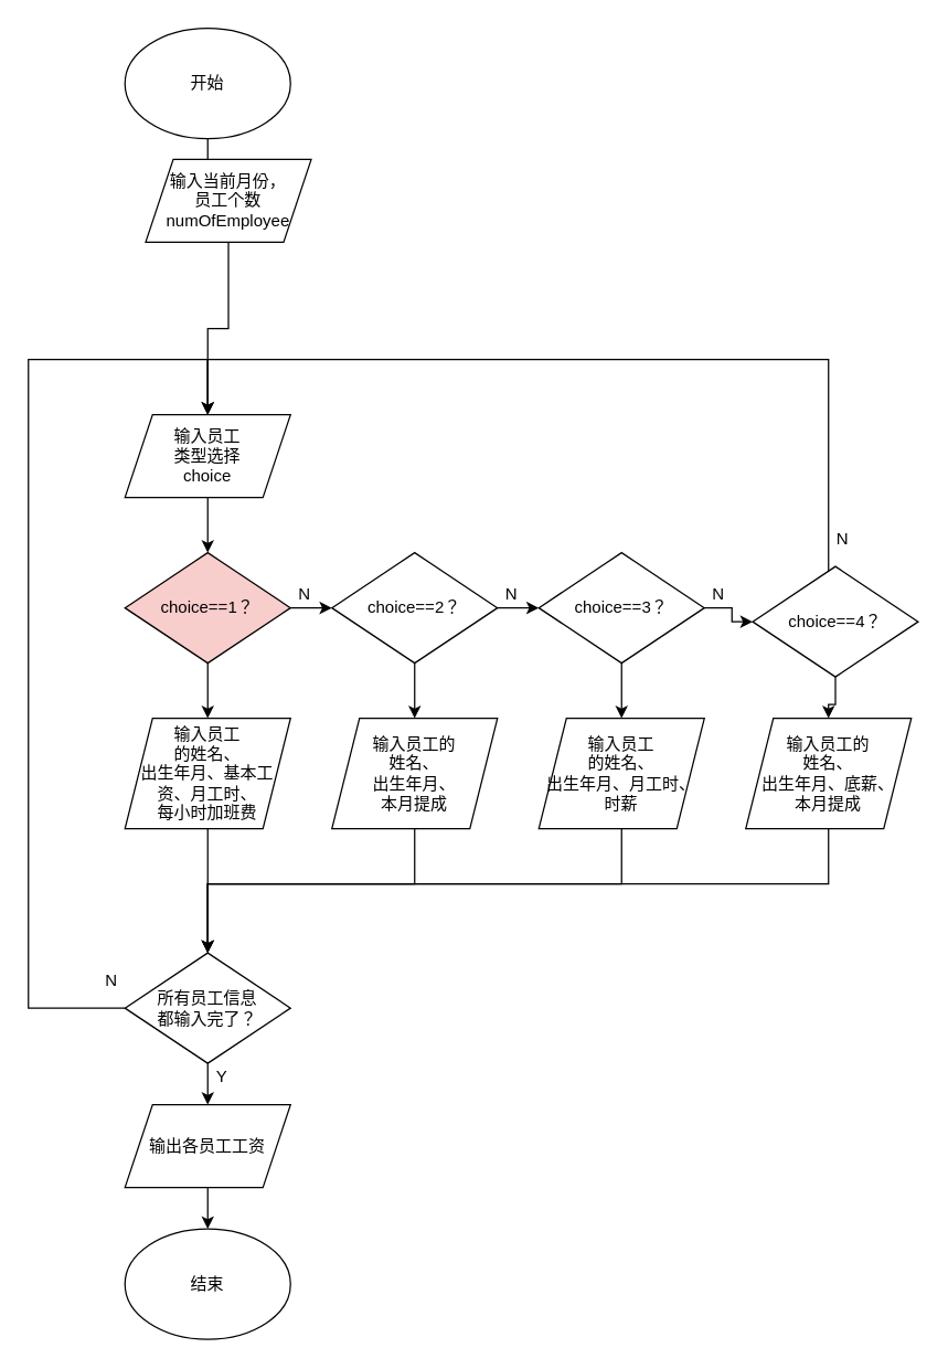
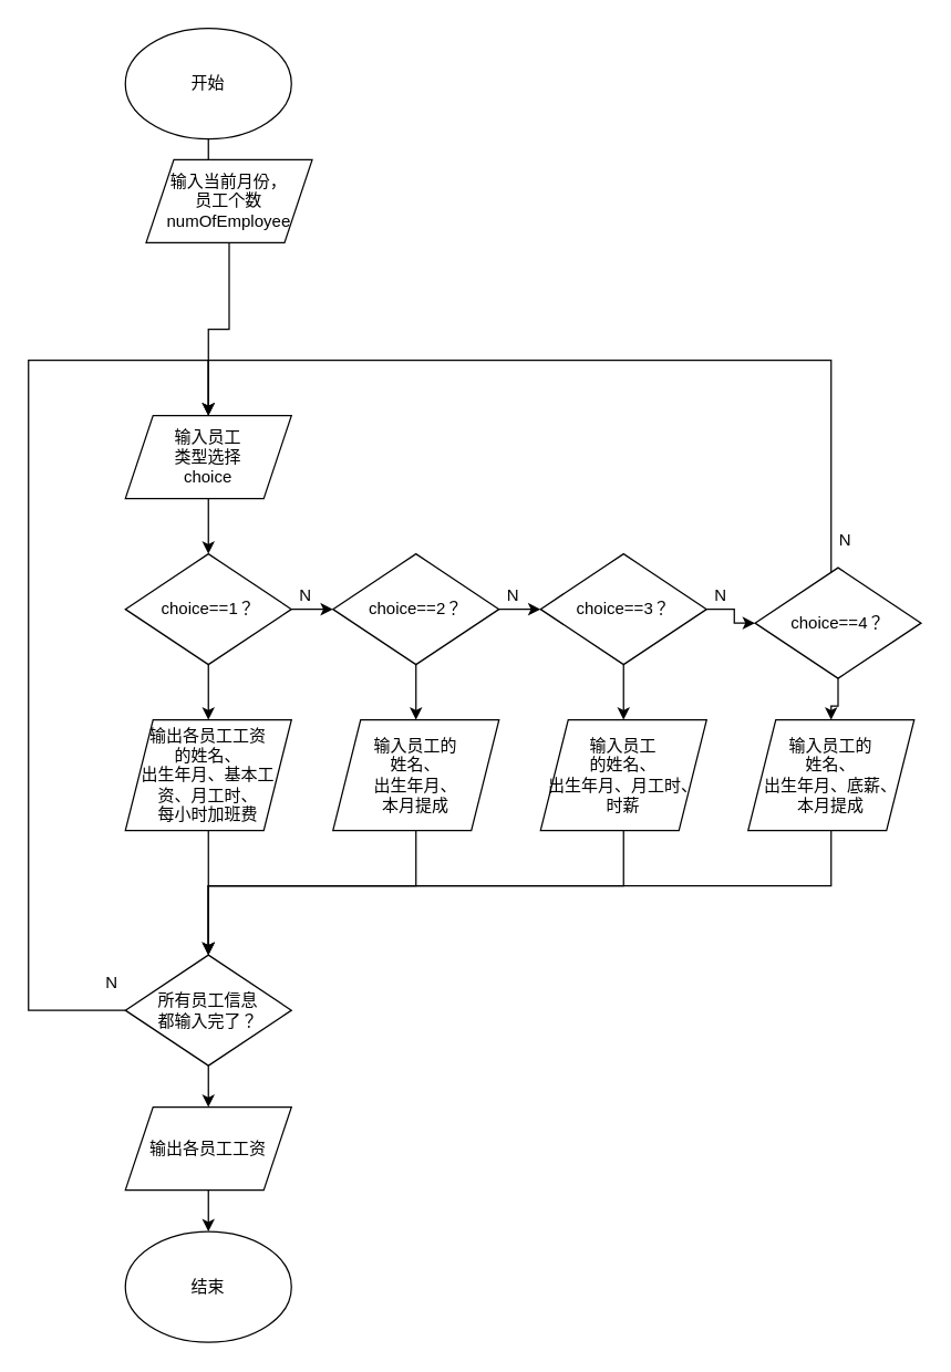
  <mxCell id="0" />
  <mxCell id="1" parent="0" />
  <mxCell id="2" style="edgeStyle=orthogonalEdgeStyle;rounded=0;orthogonalLoop=1;jettySize=auto;html=1;entryX=0.5;entryY=0;entryDx=0;entryDy=0;" edge="1" parent="1" source="3" target="5"><mxGeometry relative="1" as="geometry" /></mxCell>
  <mxCell id="3" value="开始" style="ellipse;whiteSpace=wrap;html=1;" vertex="1" parent="1"><mxGeometry x="90" y="20" width="120" height="80" as="geometry" /></mxCell>
  <mxCell id="4" style="edgeStyle=orthogonalEdgeStyle;rounded=0;orthogonalLoop=1;jettySize=auto;html=1;entryX=0.5;entryY=0;entryDx=0;entryDy=0;" edge="1" parent="1" source="5" target="7"><mxGeometry relative="1" as="geometry" /></mxCell>
  <mxCell id="5" value="输入当前月份，&lt;br&gt;员工个数numOfEmployee" style="shape=parallelogram;perimeter=parallelogramPerimeter;whiteSpace=wrap;html=1;fixedSize=1;" vertex="1" parent="1"><mxGeometry x="105" y="115" width="120" height="60" as="geometry" /></mxCell>
  <mxCell id="6" style="edgeStyle=orthogonalEdgeStyle;rounded=0;orthogonalLoop=1;jettySize=auto;html=1;entryX=0.5;entryY=0;entryDx=0;entryDy=0;" edge="1" parent="1" source="7" target="10"><mxGeometry relative="1" as="geometry" /></mxCell>
  <mxCell id="7" value="输入员工&lt;br&gt;类型选择&lt;br&gt;choice" style="shape=parallelogram;perimeter=parallelogramPerimeter;whiteSpace=wrap;html=1;fixedSize=1;" vertex="1" parent="1"><mxGeometry x="90" y="300" width="120" height="60" as="geometry" /></mxCell>
  <mxCell id="8" style="edgeStyle=orthogonalEdgeStyle;rounded=0;orthogonalLoop=1;jettySize=auto;html=1;entryX=0;entryY=0.5;entryDx=0;entryDy=0;" edge="1" parent="1" source="10" target="13"><mxGeometry relative="1" as="geometry" /></mxCell>
  <mxCell id="9" style="edgeStyle=orthogonalEdgeStyle;rounded=0;orthogonalLoop=1;jettySize=auto;html=1;entryX=0.5;entryY=0;entryDx=0;entryDy=0;" edge="1" parent="1" source="10" target="25"><mxGeometry relative="1" as="geometry" /></mxCell>
- <mxCell id="10" value="choice==1？" style="rhombus;whiteSpace=wrap;html=1;fillColor=#f8cecc;" vertex="1" parent="1"><mxGeometry x="90" y="400" width="120" height="80" as="geometry" /></mxCell>
+ <mxCell id="10" value="choice==1？" style="rhombus;whiteSpace=wrap;html=1;" vertex="1" parent="1"><mxGeometry x="90" y="400" width="120" height="80" as="geometry" /></mxCell>
  <mxCell id="11" style="edgeStyle=orthogonalEdgeStyle;rounded=0;orthogonalLoop=1;jettySize=auto;html=1;entryX=0;entryY=0.5;entryDx=0;entryDy=0;" edge="1" parent="1" source="13" target="16"><mxGeometry relative="1" as="geometry" /></mxCell>
  <mxCell id="12" style="edgeStyle=orthogonalEdgeStyle;rounded=0;orthogonalLoop=1;jettySize=auto;html=1;entryX=0.5;entryY=0;entryDx=0;entryDy=0;" edge="1" parent="1" source="13" target="30"><mxGeometry relative="1" as="geometry"><mxPoint x="300" y="520" as="targetPoint" /></mxGeometry></mxCell>
  <mxCell id="13" value="choice==2？" style="rhombus;whiteSpace=wrap;html=1;" vertex="1" parent="1"><mxGeometry x="240" y="400" width="120" height="80" as="geometry" /></mxCell>
  <mxCell id="14" style="edgeStyle=orthogonalEdgeStyle;rounded=0;orthogonalLoop=1;jettySize=auto;html=1;entryX=0;entryY=0.5;entryDx=0;entryDy=0;" edge="1" parent="1" source="16" target="19"><mxGeometry relative="1" as="geometry" /></mxCell>
  <mxCell id="15" style="edgeStyle=orthogonalEdgeStyle;rounded=0;orthogonalLoop=1;jettySize=auto;html=1;entryX=0.5;entryY=0;entryDx=0;entryDy=0;" edge="1" parent="1" source="16" target="32"><mxGeometry relative="1" as="geometry"><mxPoint x="450" y="520" as="targetPoint" /></mxGeometry></mxCell>
  <mxCell id="16" value="choice==3？" style="rhombus;whiteSpace=wrap;html=1;" vertex="1" parent="1"><mxGeometry x="390" y="400" width="120" height="80" as="geometry" /></mxCell>
  <mxCell id="17" style="edgeStyle=orthogonalEdgeStyle;rounded=0;orthogonalLoop=1;jettySize=auto;html=1;entryX=0.5;entryY=0;entryDx=0;entryDy=0;" edge="1" parent="1" source="19" target="7"><mxGeometry relative="1" as="geometry"><mxPoint x="600" y="290" as="targetPoint" /><Array as="points"><mxPoint x="600" y="260" /><mxPoint x="150" y="260" /></Array></mxGeometry></mxCell>
  <mxCell id="18" style="edgeStyle=orthogonalEdgeStyle;rounded=0;orthogonalLoop=1;jettySize=auto;html=1;entryX=0.5;entryY=0;entryDx=0;entryDy=0;" edge="1" parent="1" source="19" target="34"><mxGeometry relative="1" as="geometry"><mxPoint x="600" y="520" as="targetPoint" /></mxGeometry></mxCell>
  <mxCell id="19" value="choice==4？" style="rhombus;whiteSpace=wrap;html=1;" vertex="1" parent="1"><mxGeometry x="545" y="410" width="120" height="80" as="geometry" /></mxCell>
  <mxCell id="20" value="N" style="text;html=1;align=center;verticalAlign=middle;resizable=0;points=[];autosize=1;strokeColor=none;" vertex="1" parent="1"><mxGeometry x="600" y="380" width="20" height="20" as="geometry" /></mxCell>
  <mxCell id="21" value="N" style="text;html=1;align=center;verticalAlign=middle;resizable=0;points=[];autosize=1;strokeColor=none;" vertex="1" parent="1"><mxGeometry x="210" y="420" width="20" height="20" as="geometry" /></mxCell>
  <mxCell id="22" value="N" style="text;html=1;align=center;verticalAlign=middle;resizable=0;points=[];autosize=1;strokeColor=none;" vertex="1" parent="1"><mxGeometry x="360" y="420" width="20" height="20" as="geometry" /></mxCell>
  <mxCell id="23" value="N" style="text;html=1;align=center;verticalAlign=middle;resizable=0;points=[];autosize=1;strokeColor=none;" vertex="1" parent="1"><mxGeometry x="510" y="420" width="20" height="20" as="geometry" /></mxCell>
  <mxCell id="24" style="edgeStyle=orthogonalEdgeStyle;rounded=0;orthogonalLoop=1;jettySize=auto;html=1;entryX=0.5;entryY=0;entryDx=0;entryDy=0;" edge="1" parent="1" source="25" target="28"><mxGeometry relative="1" as="geometry" /></mxCell>
- <mxCell id="25" value="输入员工&lt;br&gt;的姓名、&lt;br&gt;出生年月、基本工资、月工时、&lt;br&gt;每小时加班费" style="shape=parallelogram;perimeter=parallelogramPerimeter;whiteSpace=wrap;html=1;fixedSize=1;" vertex="1" parent="1"><mxGeometry x="90" y="520" width="120" height="80" as="geometry" /></mxCell>
+ <mxCell id="25" value="输出各员工工资&lt;br&gt;的姓名、&lt;br&gt;出生年月、基本工资、月工时、&lt;br&gt;每小时加班费" style="shape=parallelogram;perimeter=parallelogramPerimeter;whiteSpace=wrap;html=1;fixedSize=1;" vertex="1" parent="1"><mxGeometry x="90" y="520" width="120" height="80" as="geometry" /></mxCell>
  <mxCell id="26" style="edgeStyle=orthogonalEdgeStyle;rounded=0;orthogonalLoop=1;jettySize=auto;html=1;entryX=0.5;entryY=0;entryDx=0;entryDy=0;" edge="1" parent="1" source="28" target="7"><mxGeometry relative="1" as="geometry"><Array as="points"><mxPoint x="20" y="730" /><mxPoint x="20" y="260" /><mxPoint x="150" y="260" /></Array></mxGeometry></mxCell>
  <mxCell id="27" style="edgeStyle=orthogonalEdgeStyle;rounded=0;orthogonalLoop=1;jettySize=auto;html=1;entryX=0.5;entryY=0;entryDx=0;entryDy=0;" edge="1" parent="1" source="28" target="37"><mxGeometry relative="1" as="geometry" /></mxCell>
  <mxCell id="28" value="所有员工信息&lt;br&gt;都输入完了？" style="rhombus;whiteSpace=wrap;html=1;" vertex="1" parent="1"><mxGeometry x="90" y="690" width="120" height="80" as="geometry" /></mxCell>
  <mxCell id="29" style="edgeStyle=orthogonalEdgeStyle;rounded=0;orthogonalLoop=1;jettySize=auto;html=1;entryX=0.5;entryY=0;entryDx=0;entryDy=0;" edge="1" parent="1" source="30" target="28"><mxGeometry relative="1" as="geometry"><Array as="points"><mxPoint x="300" y="640" /><mxPoint x="150" y="640" /></Array></mxGeometry></mxCell>
  <mxCell id="30" value="输入员工的&lt;br&gt;姓名、&lt;br&gt;出生年月、&lt;br&gt;本月提成" style="shape=parallelogram;perimeter=parallelogramPerimeter;whiteSpace=wrap;html=1;fixedSize=1;" vertex="1" parent="1"><mxGeometry x="240" y="520" width="120" height="80" as="geometry" /></mxCell>
  <mxCell id="31" style="edgeStyle=orthogonalEdgeStyle;rounded=0;orthogonalLoop=1;jettySize=auto;html=1;entryX=0.5;entryY=0;entryDx=0;entryDy=0;" edge="1" parent="1" source="32" target="28"><mxGeometry relative="1" as="geometry"><Array as="points"><mxPoint x="450" y="640" /><mxPoint x="150" y="640" /></Array></mxGeometry></mxCell>
  <mxCell id="32" value="输入员工&lt;br&gt;的姓名、&lt;br&gt;出生年月、月工时、&lt;br&gt;时薪" style="shape=parallelogram;perimeter=parallelogramPerimeter;whiteSpace=wrap;html=1;fixedSize=1;" vertex="1" parent="1"><mxGeometry x="390" y="520" width="120" height="80" as="geometry" /></mxCell>
  <mxCell id="33" style="edgeStyle=orthogonalEdgeStyle;rounded=0;orthogonalLoop=1;jettySize=auto;html=1;entryX=0.5;entryY=0;entryDx=0;entryDy=0;" edge="1" parent="1" source="34" target="28"><mxGeometry relative="1" as="geometry"><Array as="points"><mxPoint x="600" y="640" /><mxPoint x="150" y="640" /></Array></mxGeometry></mxCell>
  <mxCell id="34" value="输入员工的&lt;br&gt;姓名、&lt;br&gt;出生年月、底薪、&lt;br&gt;本月提成" style="shape=parallelogram;perimeter=parallelogramPerimeter;whiteSpace=wrap;html=1;fixedSize=1;" vertex="1" parent="1"><mxGeometry x="540" y="520" width="120" height="80" as="geometry" /></mxCell>
  <mxCell id="35" value="N" style="text;html=1;align=center;verticalAlign=middle;resizable=0;points=[];autosize=1;strokeColor=none;" vertex="1" parent="1"><mxGeometry x="70" y="700" width="20" height="20" as="geometry" /></mxCell>
  <mxCell id="36" style="edgeStyle=orthogonalEdgeStyle;rounded=0;orthogonalLoop=1;jettySize=auto;html=1;entryX=0.5;entryY=0;entryDx=0;entryDy=0;" edge="1" parent="1" source="37" target="38"><mxGeometry relative="1" as="geometry" /></mxCell>
  <mxCell id="37" value="输出各员工工资" style="shape=parallelogram;perimeter=parallelogramPerimeter;whiteSpace=wrap;html=1;fixedSize=1;" vertex="1" parent="1"><mxGeometry x="90" y="800" width="120" height="60" as="geometry" /></mxCell>
  <mxCell id="38" value="结束" style="ellipse;whiteSpace=wrap;html=1;" vertex="1" parent="1"><mxGeometry x="90" y="890" width="120" height="80" as="geometry" /></mxCell>
- <mxCell id="39" value="Y" style="text;html=1;align=center;verticalAlign=middle;resizable=0;points=[];autosize=1;strokeColor=none;" vertex="1" parent="1"><mxGeometry x="150" y="770" width="20" height="20" as="geometry" /></mxCell>
